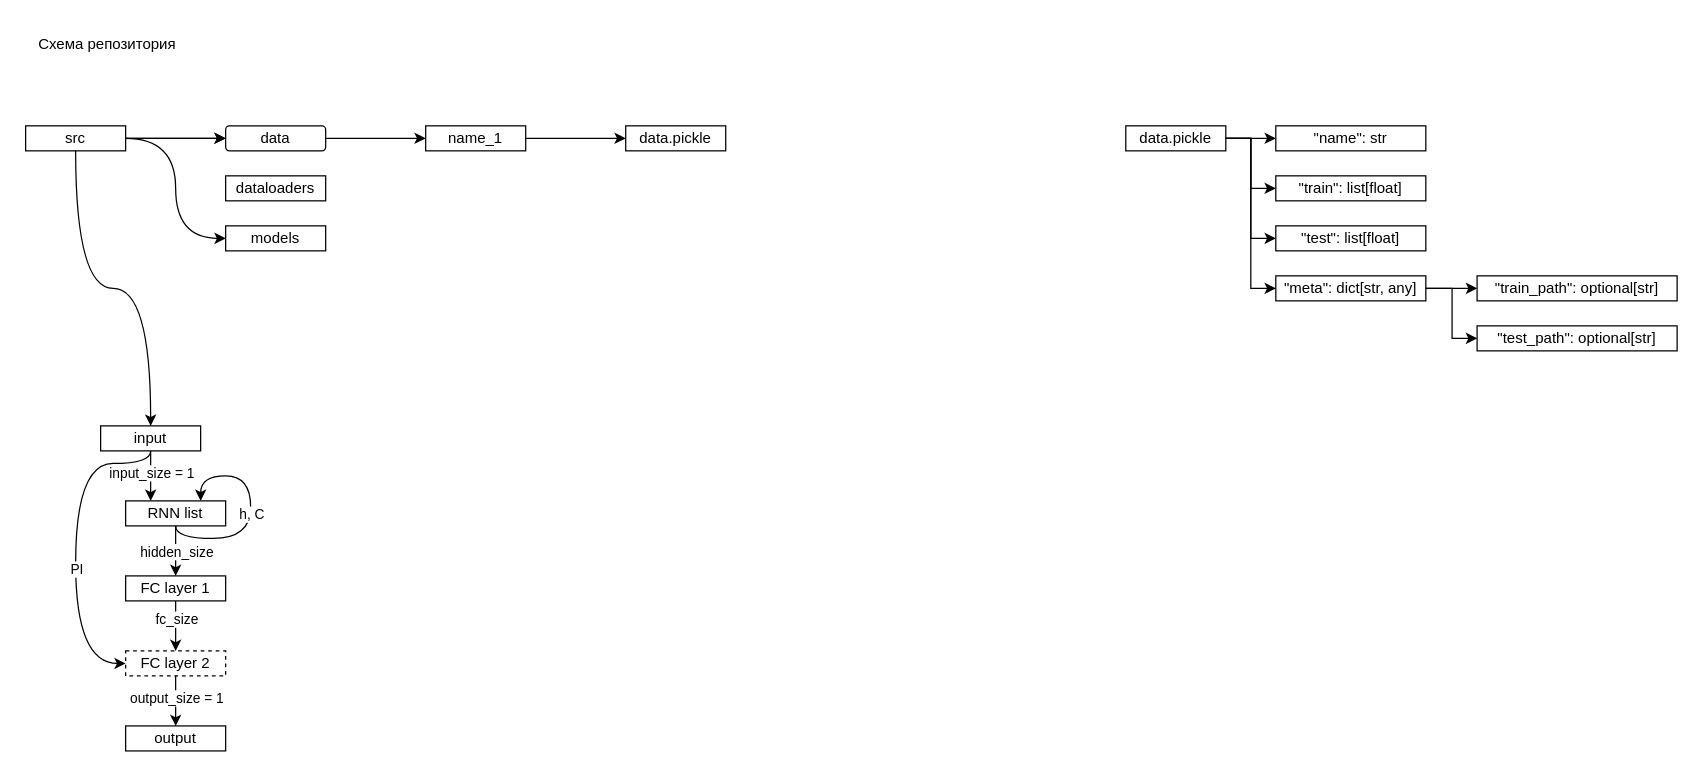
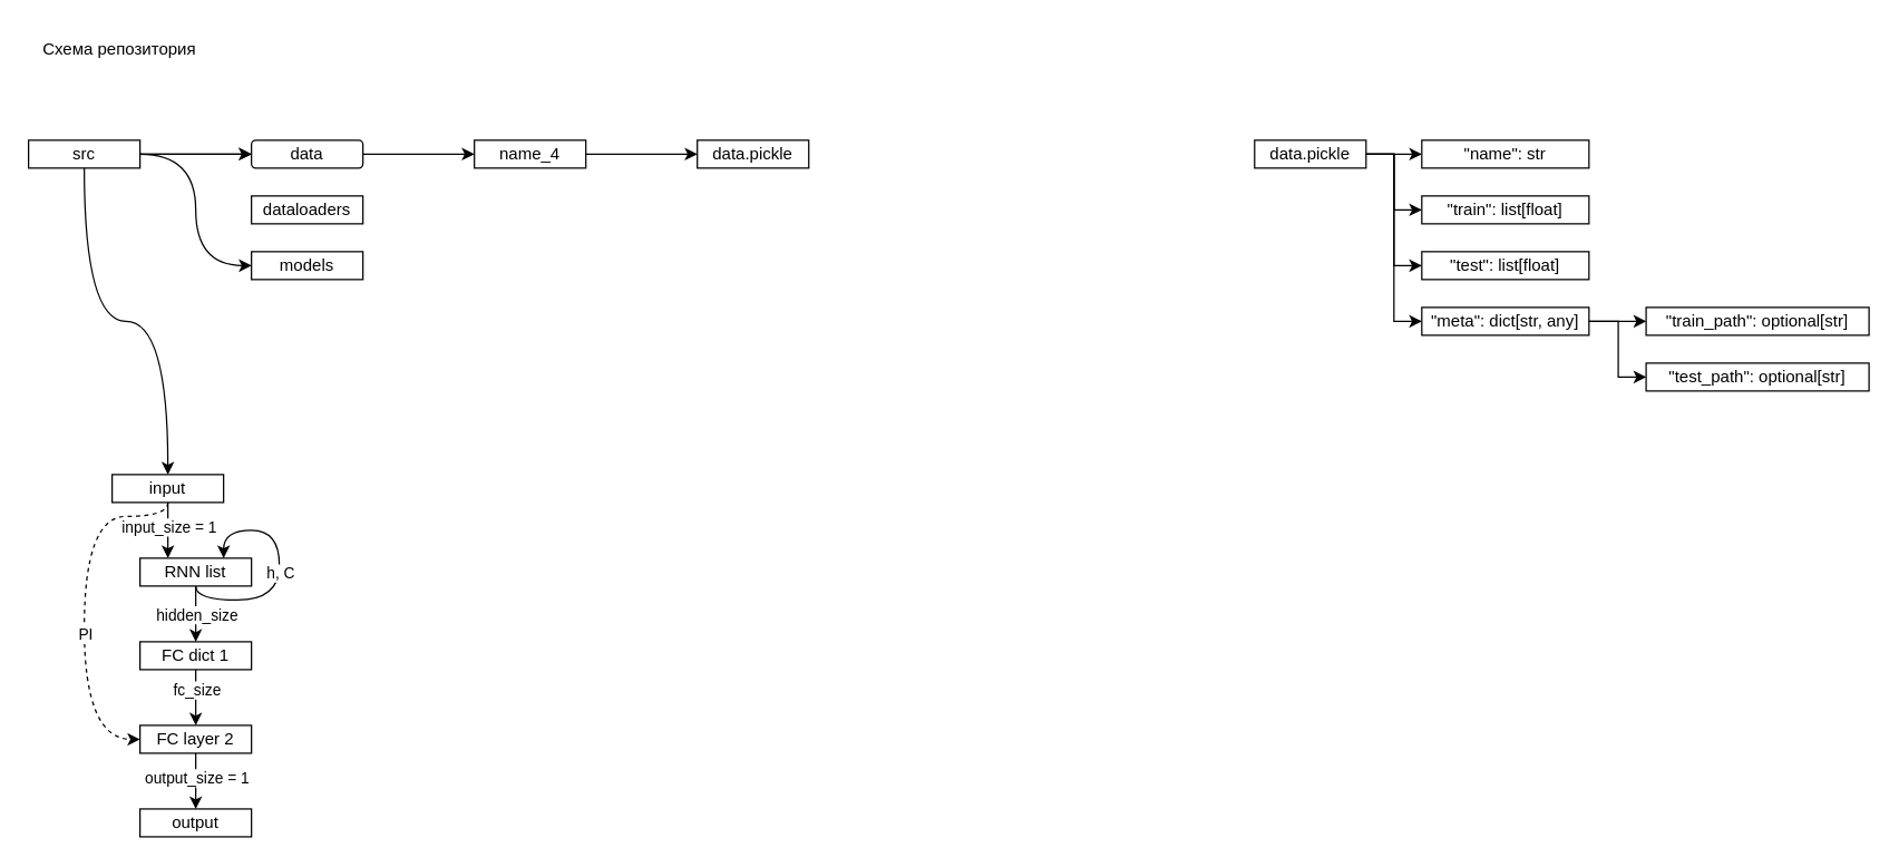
  <mxCell id="0" />
  <mxCell id="1" parent="0" />
  <mxCell id="2" value="" style="edgeStyle=orthogonalEdgeStyle;rounded=0;orthogonalLoop=1;jettySize=auto;html=1;elbow=vertical;curved=1;" parent="1" source="4" target="11" edge="1"><mxGeometry relative="1" as="geometry" /></mxCell>
  <mxCell id="3" value="" style="edgeStyle=orthogonalEdgeStyle;rounded=0;orthogonalLoop=1;jettySize=auto;html=1;curved=1;" parent="1" source="4" target="44" edge="1"><mxGeometry relative="1" as="geometry" /></mxCell>
  <mxCell id="4" value="src" style="rounded=0;whiteSpace=wrap;html=1;fillColor=none;" parent="1" vertex="1"><mxGeometry x="20" y="100" width="80" height="20" as="geometry" /></mxCell>
  <mxCell id="5" value="Схема репозитория" style="text;html=1;align=center;verticalAlign=middle;resizable=0;points=[];autosize=1;strokeColor=none;fillColor=none;" parent="1" vertex="1"><mxGeometry x="20" y="20" width="130" height="30" as="geometry" /></mxCell>
  <mxCell id="6" value="dataloaders" style="rounded=0;whiteSpace=wrap;html=1;fillColor=none;" parent="1" vertex="1"><mxGeometry x="180" y="140" width="80" height="20" as="geometry" /></mxCell>
  <mxCell id="7" value="" style="edgeStyle=orthogonalEdgeStyle;rounded=0;orthogonalLoop=1;jettySize=auto;html=1;curved=1;entryX=0;entryY=0.5;entryDx=0;entryDy=0;" parent="1" source="4" target="8" edge="1"><mxGeometry relative="1" as="geometry"><mxPoint x="365" y="120" as="sourcePoint" /></mxGeometry></mxCell>
  <mxCell id="8" value="models" style="rounded=0;whiteSpace=wrap;html=1;fillColor=none;" parent="1" vertex="1"><mxGeometry x="180" y="180" width="80" height="20" as="geometry" /></mxCell>
  <mxCell id="9" value="" style="edgeStyle=orthogonalEdgeStyle;rounded=0;orthogonalLoop=1;jettySize=auto;html=1;curved=1;" parent="1" source="4" target="11" edge="1"><mxGeometry relative="1" as="geometry"><mxPoint x="140" y="110" as="sourcePoint" /><mxPoint x="350" y="160" as="targetPoint" /></mxGeometry></mxCell>
  <mxCell id="10" value="" style="edgeStyle=orthogonalEdgeStyle;rounded=0;orthogonalLoop=1;jettySize=auto;html=1;" parent="1" source="11" target="13" edge="1"><mxGeometry relative="1" as="geometry" /></mxCell>
  <mxCell id="11" value="data" style="whiteSpace=wrap;html=1;fillColor=none;rounded=1;" parent="1" vertex="1"><mxGeometry x="180" y="100" width="80" height="20" as="geometry" /></mxCell>
  <mxCell id="12" value="" style="edgeStyle=orthogonalEdgeStyle;rounded=0;orthogonalLoop=1;jettySize=auto;html=1;" parent="1" source="13" target="14" edge="1"><mxGeometry relative="1" as="geometry" /></mxCell>
- <mxCell id="13" value="name_1" style="rounded=0;whiteSpace=wrap;html=1;fillColor=none;" parent="1" vertex="1"><mxGeometry x="340" y="100" width="80" height="20" as="geometry" /></mxCell>
+ <mxCell id="13" value="name_4" style="rounded=0;whiteSpace=wrap;html=1;fillColor=none;" parent="1" vertex="1"><mxGeometry x="340" y="100" width="80" height="20" as="geometry" /></mxCell>
  <mxCell id="14" value="data.pickle" style="rounded=0;whiteSpace=wrap;html=1;fillColor=none;" parent="1" vertex="1"><mxGeometry x="500" y="100" width="80" height="20" as="geometry" /></mxCell>
  <mxCell id="15" value="" style="edgeStyle=elbowEdgeStyle;rounded=0;orthogonalLoop=1;jettySize=auto;html=1;" parent="1" source="19" target="20" edge="1"><mxGeometry relative="1" as="geometry" /></mxCell>
  <mxCell id="16" style="edgeStyle=elbowEdgeStyle;rounded=0;orthogonalLoop=1;jettySize=auto;html=1;entryX=0;entryY=0.5;entryDx=0;entryDy=0;" parent="1" source="19" target="21" edge="1"><mxGeometry relative="1" as="geometry" /></mxCell>
  <mxCell id="17" style="edgeStyle=elbowEdgeStyle;rounded=0;orthogonalLoop=1;jettySize=auto;html=1;entryX=0;entryY=0.5;entryDx=0;entryDy=0;" parent="1" source="19" target="22" edge="1"><mxGeometry relative="1" as="geometry" /></mxCell>
  <mxCell id="18" style="edgeStyle=elbowEdgeStyle;rounded=0;orthogonalLoop=1;jettySize=auto;html=1;entryX=0;entryY=0.5;entryDx=0;entryDy=0;" parent="1" source="19" target="25" edge="1"><mxGeometry relative="1" as="geometry" /></mxCell>
  <mxCell id="19" value="data.pickle" style="rounded=0;whiteSpace=wrap;html=1;fillColor=none;" parent="1" vertex="1"><mxGeometry x="900" y="100" width="80" height="20" as="geometry" /></mxCell>
  <mxCell id="20" value="&quot;name&quot;: str" style="rounded=0;whiteSpace=wrap;html=1;fillColor=none;" parent="1" vertex="1"><mxGeometry x="1020" y="100" width="120" height="20" as="geometry" /></mxCell>
  <mxCell id="21" value="&quot;train&quot;: list[float]" style="rounded=0;whiteSpace=wrap;html=1;fillColor=none;" parent="1" vertex="1"><mxGeometry x="1020" y="140" width="120" height="20" as="geometry" /></mxCell>
  <mxCell id="22" value="&quot;test&quot;: list[float]" style="rounded=0;whiteSpace=wrap;html=1;fillColor=none;" parent="1" vertex="1"><mxGeometry x="1020" y="180" width="120" height="20" as="geometry" /></mxCell>
  <mxCell id="23" value="" style="edgeStyle=elbowEdgeStyle;rounded=0;orthogonalLoop=1;jettySize=auto;html=1;" parent="1" source="25" target="26" edge="1"><mxGeometry relative="1" as="geometry" /></mxCell>
  <mxCell id="24" style="edgeStyle=elbowEdgeStyle;rounded=0;orthogonalLoop=1;jettySize=auto;html=1;entryX=0;entryY=0.5;entryDx=0;entryDy=0;" parent="1" source="25" target="27" edge="1"><mxGeometry relative="1" as="geometry" /></mxCell>
  <mxCell id="25" value="&quot;meta&quot;: dict[str, any]" style="rounded=0;whiteSpace=wrap;html=1;fillColor=none;" parent="1" vertex="1"><mxGeometry x="1020" y="220" width="120" height="20" as="geometry" /></mxCell>
  <mxCell id="26" value="&quot;train_path&quot;: optional[str]" style="rounded=0;whiteSpace=wrap;html=1;fillColor=none;" parent="1" vertex="1"><mxGeometry x="1181" y="220" width="160" height="20" as="geometry" /></mxCell>
  <mxCell id="27" value="&quot;test_path&quot;: optional[str]" style="rounded=0;whiteSpace=wrap;html=1;fillColor=none;" parent="1" vertex="1"><mxGeometry x="1181" y="260" width="160" height="20" as="geometry" /></mxCell>
  <mxCell id="28" style="edgeStyle=orthogonalEdgeStyle;rounded=0;orthogonalLoop=1;jettySize=auto;html=1;exitX=0.5;exitY=1;exitDx=0;exitDy=0;" edge="1" parent="1" source="32" target="35"><mxGeometry relative="1" as="geometry" /></mxCell>
  <mxCell id="29" value="hidden_size" style="edgeLabel;html=1;align=center;verticalAlign=middle;resizable=0;points=[];" vertex="1" connectable="0" parent="28"><mxGeometry x="-0.088" relative="1" as="geometry"><mxPoint y="2" as="offset" /></mxGeometry></mxCell>
  <mxCell id="30" style="edgeStyle=orthogonalEdgeStyle;rounded=0;orthogonalLoop=1;jettySize=auto;html=1;curved=1;exitX=0.5;exitY=1;exitDx=0;exitDy=0;entryX=0.75;entryY=0;entryDx=0;entryDy=0;" edge="1" parent="1" source="32" target="32"><mxGeometry relative="1" as="geometry"><mxPoint x="210" y="410" as="targetPoint" /><mxPoint x="200" y="440" as="sourcePoint" /><Array as="points"><mxPoint x="140" y="430" /><mxPoint x="200" y="430" /><mxPoint x="200" y="380" /><mxPoint x="160" y="380" /></Array></mxGeometry></mxCell>
  <mxCell id="31" value="h, C" style="edgeLabel;html=1;align=center;verticalAlign=middle;resizable=0;points=[];" vertex="1" connectable="0" parent="30"><mxGeometry x="-0.031" relative="1" as="geometry"><mxPoint y="-3" as="offset" /></mxGeometry></mxCell>
  <mxCell id="32" value="RNN list" style="rounded=0;whiteSpace=wrap;html=1;fillColor=none;" vertex="1" parent="1"><mxGeometry x="100" y="400" width="80" height="20" as="geometry" /></mxCell>
  <mxCell id="33" style="edgeStyle=orthogonalEdgeStyle;rounded=0;orthogonalLoop=1;jettySize=auto;html=1;entryX=0.5;entryY=0;entryDx=0;entryDy=0;" edge="1" parent="1" source="35" target="38"><mxGeometry relative="1" as="geometry" /></mxCell>
  <mxCell id="34" value="fc_size" style="edgeLabel;html=1;align=center;verticalAlign=middle;resizable=0;points=[];" vertex="1" connectable="0" parent="33"><mxGeometry x="-0.284" relative="1" as="geometry"><mxPoint as="offset" /></mxGeometry></mxCell>
- <mxCell id="35" value="FC layer 1" style="rounded=0;whiteSpace=wrap;html=1;fillColor=none;" vertex="1" parent="1"><mxGeometry x="100" y="460" width="80" height="20" as="geometry" /></mxCell>
+ <mxCell id="35" value="FC dict 1" style="rounded=0;whiteSpace=wrap;html=1;fillColor=none;" vertex="1" parent="1"><mxGeometry x="100" y="460" width="80" height="20" as="geometry" /></mxCell>
  <mxCell id="36" style="edgeStyle=orthogonalEdgeStyle;rounded=0;orthogonalLoop=1;jettySize=auto;html=1;exitX=0.5;exitY=1;exitDx=0;exitDy=0;entryX=0.5;entryY=0;entryDx=0;entryDy=0;" edge="1" parent="1" source="38" target="39"><mxGeometry relative="1" as="geometry" /></mxCell>
  <mxCell id="37" value="output_size = 1" style="edgeLabel;html=1;align=center;verticalAlign=middle;resizable=0;points=[];" vertex="1" connectable="0" parent="36"><mxGeometry x="-0.167" relative="1" as="geometry"><mxPoint as="offset" /></mxGeometry></mxCell>
- <mxCell id="38" value="FC layer 2" style="rounded=0;whiteSpace=wrap;html=1;fillColor=none;dashed=1;" vertex="1" parent="1"><mxGeometry x="100" y="520" width="80" height="20" as="geometry" /></mxCell>
+ <mxCell id="38" value="FC layer 2" style="rounded=0;whiteSpace=wrap;html=1;fillColor=none;" vertex="1" parent="1"><mxGeometry x="100" y="520" width="80" height="20" as="geometry" /></mxCell>
  <mxCell id="39" value="output" style="rounded=0;whiteSpace=wrap;html=1;fillColor=none;" vertex="1" parent="1"><mxGeometry x="100" y="580" width="80" height="20" as="geometry" /></mxCell>
  <mxCell id="40" style="edgeStyle=orthogonalEdgeStyle;rounded=0;orthogonalLoop=1;jettySize=auto;html=1;entryX=0.25;entryY=0;entryDx=0;entryDy=0;" edge="1" parent="1" source="44" target="32"><mxGeometry relative="1" as="geometry" /></mxCell>
  <mxCell id="41" value="input_size = 1" style="edgeLabel;html=1;align=center;verticalAlign=middle;resizable=0;points=[];" vertex="1" connectable="0" parent="40"><mxGeometry x="-0.128" relative="1" as="geometry"><mxPoint as="offset" /></mxGeometry></mxCell>
- <mxCell id="42" style="edgeStyle=orthogonalEdgeStyle;rounded=0;orthogonalLoop=1;jettySize=auto;html=1;curved=1;exitX=0.5;exitY=1;exitDx=0;exitDy=0;entryX=0;entryY=0.5;entryDx=0;entryDy=0;" edge="1" parent="1" source="44" target="38"><mxGeometry relative="1" as="geometry"><mxPoint x="110" y="360" as="sourcePoint" /><mxPoint x="90" y="530" as="targetPoint" /><Array as="points"><mxPoint x="120" y="370" /><mxPoint x="60" y="370" /><mxPoint x="60" y="530" /></Array></mxGeometry></mxCell>
+ <mxCell id="42" style="edgeStyle=orthogonalEdgeStyle;rounded=0;orthogonalLoop=1;jettySize=auto;html=1;curved=1;exitX=0.5;exitY=1;exitDx=0;exitDy=0;entryX=0;entryY=0.5;entryDx=0;entryDy=0;dashed=1;" edge="1" parent="1" source="44" target="38"><mxGeometry relative="1" as="geometry"><mxPoint x="110" y="360" as="sourcePoint" /><mxPoint x="90" y="530" as="targetPoint" /><Array as="points"><mxPoint x="120" y="370" /><mxPoint x="60" y="370" /><mxPoint x="60" y="530" /></Array></mxGeometry></mxCell>
  <mxCell id="43" value="PI" style="edgeLabel;html=1;align=center;verticalAlign=middle;resizable=0;points=[];" vertex="1" connectable="0" parent="42"><mxGeometry x="0.143" relative="1" as="geometry"><mxPoint as="offset" /></mxGeometry></mxCell>
  <mxCell id="44" value="input" style="rounded=0;whiteSpace=wrap;html=1;fillColor=none;" vertex="1" parent="1"><mxGeometry x="80" y="340" width="80" height="20" as="geometry" /></mxCell>
